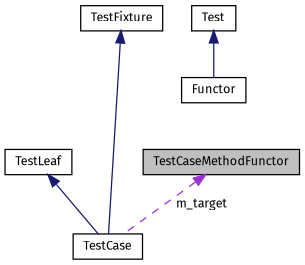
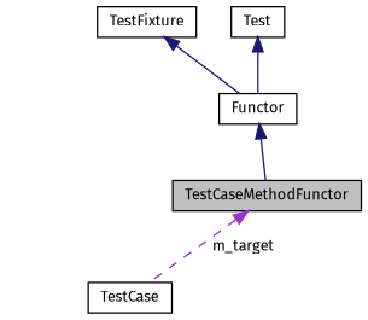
  digraph {
    fontname="Fira Sans"
    node [color=black fillcolor=white fontname="Fira Sans" fontsize=10 shape=record style=filled]
    edge [color=midnightblue dir=back fontname="Fira Sans" fontsize=10 labelfontname=Helvetica labelfontsize=10 style=solid]
    n1 [fillcolor=grey75 fontcolor=black height=0.2 label=TestCaseMethodFunctor width=0.4]
    n2 [height=0.2 label=TestCase width=0.4]
    n3 [height=0.2 label=Functor width=0.4]
-   n4 [height=0.2 label=TestLeaf width=0.4]
    n5 [height=0.2 label=Test width=0.4]
    n6 [height=0.2 label=TestFixture width=0.4]
    n1 -> n2 [color=darkorchid3 label=" m_target" style=dashed]
-   n4 -> n2
+   n3 -> n1
    n5 -> n3
-   n6 -> n2
+   n6 -> n3
  }
